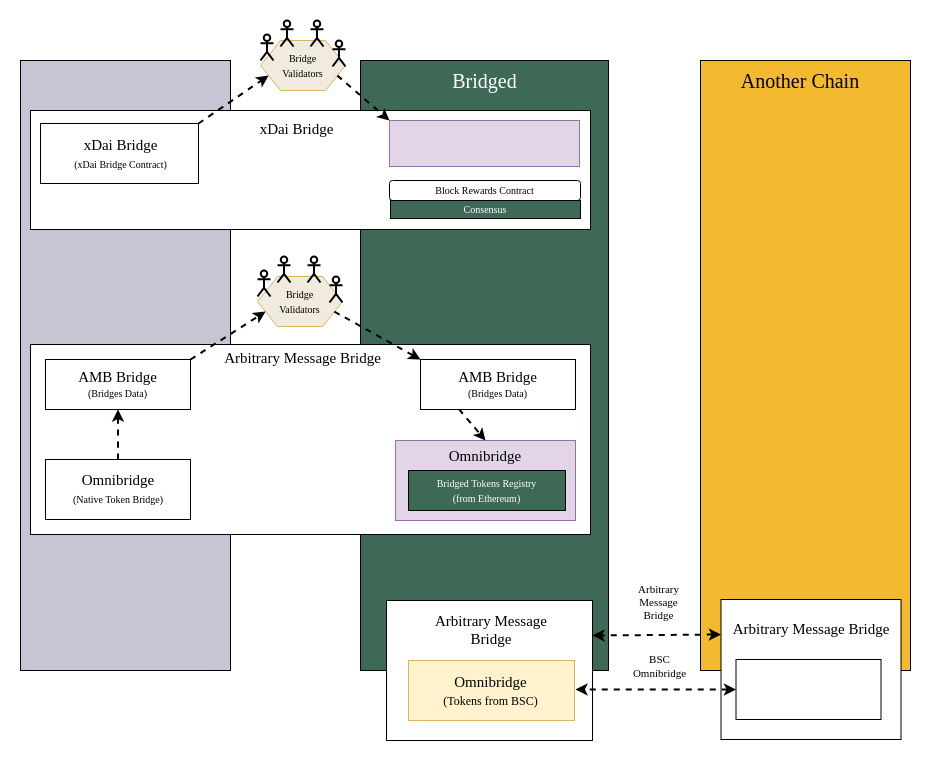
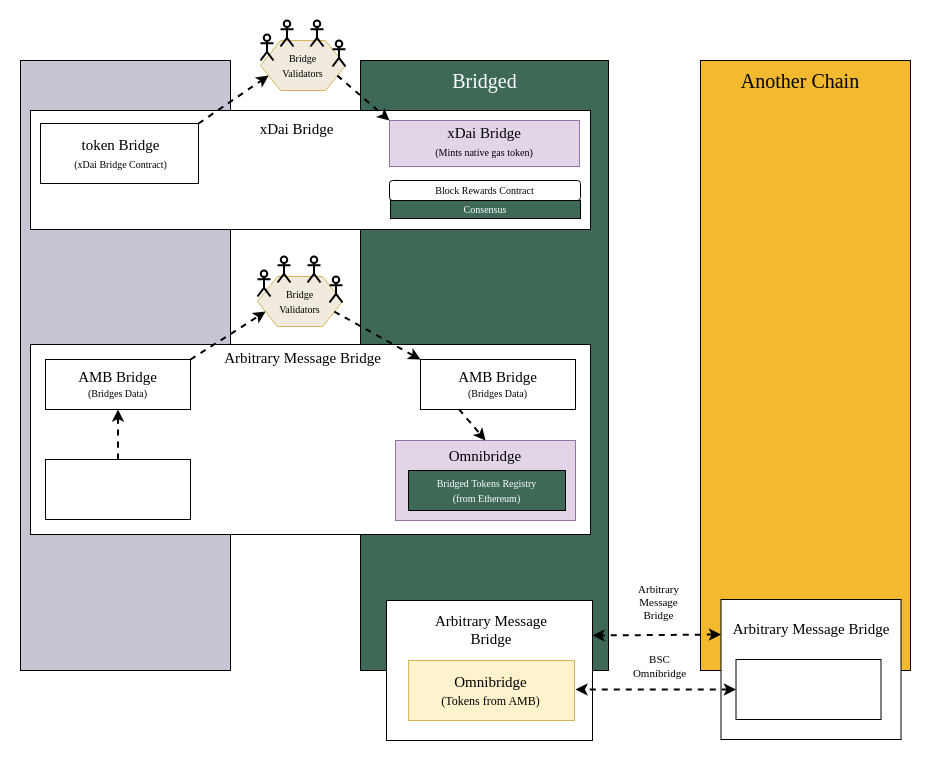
  <mxCell id="0" />
  <mxCell id="1" parent="0" />
  <mxCell id="2" value="" style="rounded=0;whiteSpace=wrap;html=1;fontFamily=Comic Sans MS;labelBackgroundColor=#3E6957;fillColor=#3e6957;" vertex="1" parent="1"><mxGeometry x="360" y="60" width="248" height="610" as="geometry" /></mxCell>
  <mxCell id="3" value="" style="rounded=0;whiteSpace=wrap;html=1;fontFamily=Comic Sans MS;fontColor=none;noLabel=1;labelBackgroundColor=none;fillColor=#c6c5d4;" vertex="1" parent="1"><mxGeometry x="20" y="60" width="210" height="610" as="geometry" /></mxCell>
  <mxCell id="4" value="" style="rounded=0;whiteSpace=wrap;html=1;fontFamily=Comic Sans MS;" vertex="1" parent="1"><mxGeometry x="30" y="344" width="560" height="190" as="geometry" /></mxCell>
  <mxCell id="5" value="" style="rounded=0;whiteSpace=wrap;html=1;fontFamily=Comic Sans MS;" vertex="1" parent="1"><mxGeometry x="30" y="110" width="560" height="119" as="geometry" /></mxCell>
  <mxCell id="6" value="Bridged" style="text;html=1;strokeColor=none;fillColor=none;align=center;verticalAlign=middle;whiteSpace=wrap;rounded=0;fontFamily=Comic Sans MS;fontSize=20;fontColor=#FFFFFF;" vertex="1" parent="1"><mxGeometry x="416.5" y="60" width="135" height="40" as="geometry" /></mxCell>
  <mxCell id="7" value="" style="rounded=0;whiteSpace=wrap;html=1;fontFamily=Comic Sans MS;labelBackgroundColor=#3E6957;fillColor=#F3BA2F;" vertex="1" parent="1"><mxGeometry x="700" y="60" width="210" height="610" as="geometry" /></mxCell>
  <mxCell id="8" value="&lt;font color=&quot;#000000&quot;&gt;Another Chain&lt;/font&gt;" style="text;html=1;strokeColor=none;fillColor=none;align=center;verticalAlign=middle;whiteSpace=wrap;rounded=0;fontFamily=Comic Sans MS;fontSize=20;fontColor=#FFFFFF;" vertex="1" parent="1"><mxGeometry x="710" y="60" width="180" height="40" as="geometry" /></mxCell>
  <mxCell id="9" value="" style="group" vertex="1" connectable="0" parent="1"><mxGeometry x="390" y="459" width="199" height="80" as="geometry" /></mxCell>
  <mxCell id="10" value="" style="group" vertex="1" connectable="0" parent="9"><mxGeometry x="5" y="-19" width="180" height="80" as="geometry" /></mxCell>
  <mxCell id="11" value="" style="rounded=0;whiteSpace=wrap;html=1;fontFamily=Comic Sans MS;fillColor=#e1d5e7;strokeColor=#9673a6;" vertex="1" parent="10"><mxGeometry width="180" height="80" as="geometry" /></mxCell>
  <mxCell id="12" value="Omnibridge" style="text;html=1;strokeColor=none;fillColor=none;align=center;verticalAlign=middle;whiteSpace=wrap;rounded=0;fontFamily=Comic Sans MS;fontSize=15;" vertex="1" parent="10"><mxGeometry x="5.85" width="168.293" height="30" as="geometry" /></mxCell>
  <mxCell id="13" value="" style="group;fillColor=#e1d5e7;strokeColor=#9673a6;verticalAlign=middle;" vertex="1" connectable="0" parent="10"><mxGeometry x="13" y="30" width="157" height="40" as="geometry" /></mxCell>
  <mxCell id="14" value="&lt;font color=&quot;#ffffff&quot; style=&quot;font-size: 10px&quot;&gt;Bridged Tokens Registry&lt;br&gt;(from Ethereum)&lt;br&gt;&lt;/font&gt;" style="rounded=0;whiteSpace=wrap;html=1;fontFamily=Comic Sans MS;fillColor=#3e6957;" vertex="1" parent="13"><mxGeometry width="157" height="40.0" as="geometry" /></mxCell>
  <mxCell id="15" value="" style="group;fillColor=#fff2cc;strokeColor=#d6b656;" vertex="1" connectable="0" parent="1"><mxGeometry x="386" y="600" width="206" height="140" as="geometry" /></mxCell>
  <mxCell id="16" value="" style="rounded=0;whiteSpace=wrap;html=1;fontFamily=Comic Sans MS;" vertex="1" parent="15"><mxGeometry width="206" height="140" as="geometry" /></mxCell>
  <mxCell id="17" value="&lt;span style=&quot;font-size: 15px&quot;&gt;Arbitrary Message &lt;br&gt;Bridge&lt;/span&gt;" style="text;html=1;strokeColor=none;fillColor=none;align=center;verticalAlign=middle;whiteSpace=wrap;rounded=0;fontFamily=Comic Sans MS;" vertex="1" parent="15"><mxGeometry x="20" y="2" width="170" height="54" as="geometry" /></mxCell>
  <mxCell id="18" value="Arbitrary&lt;br&gt;Message&lt;br&gt;Bridge" style="endArrow=classic;startArrow=classic;html=1;fontFamily=Comic Sans MS;exitX=0;exitY=0.25;exitDx=0;exitDy=0;dashed=1;strokeWidth=2;labelBackgroundColor=none;entryX=1;entryY=0.25;entryDx=0;entryDy=0;" edge="1" parent="1" source="20" target="16"><mxGeometry x="-0.031" y="-32" width="50" height="50" relative="1" as="geometry"><mxPoint x="307" y="849" as="sourcePoint" /><mxPoint x="375" y="654" as="targetPoint" /><mxPoint as="offset" /></mxGeometry></mxCell>
  <mxCell id="19" value="" style="group;verticalAlign=top;horizontal=1;" vertex="1" connectable="0" parent="1"><mxGeometry x="720.5" y="599" width="180" height="140" as="geometry" /></mxCell>
  <mxCell id="20" value="" style="rounded=0;whiteSpace=wrap;html=1;fontFamily=Comic Sans MS;" vertex="1" parent="19"><mxGeometry width="180" height="140" as="geometry" /></mxCell>
  <mxCell id="21" value="&lt;span style=&quot;font-size: 15px&quot;&gt;Arbitrary Message Bridge&lt;/span&gt;" style="text;html=1;strokeColor=none;fillColor=none;align=center;verticalAlign=middle;whiteSpace=wrap;rounded=0;fontFamily=Comic Sans MS;" vertex="1" parent="19"><mxGeometry x="10" y="10" width="160" height="37.33" as="geometry" /></mxCell>
  <mxCell id="22" value="" style="group" vertex="1" connectable="0" parent="19"><mxGeometry x="15" y="60" width="145" height="60" as="geometry" /></mxCell>
  <mxCell id="23" value="" style="rounded=0;whiteSpace=wrap;html=1;fontFamily=Comic Sans MS;" vertex="1" parent="22"><mxGeometry width="145" height="60" as="geometry" /></mxCell>
  <mxCell id="24" value="" style="group" vertex="1" connectable="0" parent="1"><mxGeometry x="408" y="679" width="166" height="60" as="geometry" /></mxCell>
  <mxCell id="25" value="" style="rounded=0;whiteSpace=wrap;html=1;fontFamily=Comic Sans MS;fillColor=#fff2cc;strokeColor=#d6b656;" vertex="1" parent="24"><mxGeometry y="-19" width="166.0" height="60" as="geometry" /></mxCell>
- <mxCell id="26" value="Omnibridge&lt;br&gt;&lt;font style=&quot;font-size: 12px&quot;&gt;(Tokens from BSC)&lt;/font&gt;" style="text;html=1;strokeColor=none;fillColor=none;align=center;verticalAlign=middle;whiteSpace=wrap;rounded=0;fontFamily=Comic Sans MS;fontSize=15;" vertex="1" parent="24"><mxGeometry x="5.399" y="-4" width="155.203" height="30" as="geometry" /></mxCell>
+ <mxCell id="26" value="Omnibridge&lt;br&gt;&lt;font style=&quot;font-size: 12px&quot;&gt;(Tokens from AMB)&lt;/font&gt;" style="text;html=1;strokeColor=none;fillColor=none;align=center;verticalAlign=middle;whiteSpace=wrap;rounded=0;fontFamily=Comic Sans MS;fontSize=15;" vertex="1" parent="24"><mxGeometry x="5.399" y="-4" width="155.203" height="30" as="geometry" /></mxCell>
  <mxCell id="27" value="BSC&lt;br&gt;Omnibridge" style="endArrow=classic;startArrow=classic;html=1;fontFamily=Comic Sans MS;exitX=0;exitY=0.5;exitDx=0;exitDy=0;dashed=1;strokeWidth=2;labelBackgroundColor=none;" edge="1" parent="1" source="23"><mxGeometry x="-0.022" y="-23" width="50" height="50" relative="1" as="geometry"><mxPoint x="307" y="679" as="sourcePoint" /><mxPoint x="575" y="689" as="targetPoint" /><mxPoint x="1" as="offset" /></mxGeometry></mxCell>
  <mxCell id="28" value="&lt;font style=&quot;font-size: 10px&quot;&gt;Bridge &lt;br&gt;Validators&lt;/font&gt;" style="shape=hexagon;perimeter=hexagonPerimeter2;whiteSpace=wrap;html=1;fixedSize=1;fillColor=#F0EBDE;strokeColor=#d6b656;fontFamily=Comic Sans MS;rounded=0;size=20;" vertex="1" parent="1"><mxGeometry x="260" y="40" width="85" height="50" as="geometry" /></mxCell>
  <mxCell id="29" value="" style="endArrow=classic;html=1;exitX=1;exitY=0.75;exitDx=0;exitDy=0;entryX=0;entryY=0;entryDx=0;entryDy=0;strokeWidth=2;fontFamily=Comic Sans MS;labelBackgroundColor=none;rounded=0;curved=1;dashed=1;" edge="1" parent="1" source="28" target="57"><mxGeometry x="-0.079" y="46" width="50" height="50" relative="1" as="geometry"><mxPoint x="452.07" y="291" as="sourcePoint" /><mxPoint x="467.04" y="130" as="targetPoint" /><mxPoint x="-1" as="offset" /></mxGeometry></mxCell>
  <mxCell id="30" value="" style="endArrow=classic;dashed=1;html=1;strokeWidth=2;entryX=0;entryY=0.75;entryDx=0;entryDy=0;exitX=1;exitY=0;exitDx=0;exitDy=0;endFill=1;fontFamily=Comic Sans MS;labelBackgroundColor=none;rounded=0;curved=1;" edge="1" parent="1" source="44" target="28"><mxGeometry x="-0.093" y="46" width="50" height="50" relative="1" as="geometry"><mxPoint x="229.999" y="126" as="sourcePoint" /><mxPoint x="257.07" y="291" as="targetPoint" /><mxPoint as="offset" /></mxGeometry></mxCell>
  <mxCell id="31" value="" style="shape=umlActor;verticalLabelPosition=bottom;verticalAlign=top;html=1;outlineConnect=0;fontFamily=Comic Sans MS;fontSize=13;fontColor=#FFFFFF;strokeColor=default;strokeWidth=2;fillColor=none;rounded=0;" vertex="1" parent="1"><mxGeometry x="332" y="40" width="13" height="26" as="geometry" /></mxCell>
  <mxCell id="32" value="" style="group" vertex="1" connectable="0" parent="1"><mxGeometry x="206" y="100" width="180" height="70" as="geometry" /></mxCell>
  <mxCell id="33" value="xDai Bridge" style="text;html=1;strokeColor=none;fillColor=none;align=center;verticalAlign=middle;whiteSpace=wrap;rounded=0;fontFamily=Comic Sans MS;fontSize=15;" vertex="1" parent="32"><mxGeometry x="10.588" y="13" width="158.824" height="30" as="geometry" /></mxCell>
  <mxCell id="34" value="" style="shape=umlActor;verticalLabelPosition=bottom;verticalAlign=top;html=1;outlineConnect=0;fontFamily=Comic Sans MS;fontSize=13;fontColor=#FFFFFF;strokeColor=default;strokeWidth=2;fillColor=none;rounded=0;" vertex="1" parent="1"><mxGeometry x="260" y="34" width="13" height="26" as="geometry" /></mxCell>
  <mxCell id="35" value="" style="shape=umlActor;verticalLabelPosition=bottom;verticalAlign=top;html=1;outlineConnect=0;fontFamily=Comic Sans MS;fontSize=13;fontColor=#FFFFFF;strokeColor=default;strokeWidth=2;fillColor=none;rounded=0;" vertex="1" parent="1"><mxGeometry x="280" y="20" width="13" height="26" as="geometry" /></mxCell>
  <mxCell id="36" value="" style="shape=umlActor;verticalLabelPosition=bottom;verticalAlign=top;html=1;outlineConnect=0;fontFamily=Comic Sans MS;fontSize=13;fontColor=#FFFFFF;strokeColor=default;strokeWidth=2;fillColor=none;rounded=0;" vertex="1" parent="1"><mxGeometry x="310" y="20" width="13" height="26" as="geometry" /></mxCell>
  <mxCell id="37" value="&lt;span style=&quot;font-size: 15px&quot;&gt;Arbitrary Message Bridge&lt;/span&gt;" style="text;html=1;strokeColor=none;fillColor=none;align=center;verticalAlign=middle;whiteSpace=wrap;rounded=0;fontFamily=Comic Sans MS;" vertex="1" parent="1"><mxGeometry x="153" y="344" width="299" height="25" as="geometry" /></mxCell>
  <mxCell id="38" value="" style="group" vertex="1" connectable="0" parent="1"><mxGeometry x="45" y="459" width="145" height="60" as="geometry" /></mxCell>
  <mxCell id="39" value="" style="rounded=0;whiteSpace=wrap;html=1;fontFamily=Comic Sans MS;" vertex="1" parent="38"><mxGeometry width="145" height="60" as="geometry" /></mxCell>
- <mxCell id="40" value="Omnibridge&lt;font style=&quot;font-size: 10px&quot;&gt;&lt;br&gt;&lt;font style=&quot;font-size: 10px&quot;&gt;(Native Token Bridge)&lt;/font&gt;&lt;/font&gt;" style="text;html=1;strokeColor=none;fillColor=none;align=center;verticalAlign=middle;whiteSpace=wrap;rounded=0;fontFamily=Comic Sans MS;fontSize=15;" vertex="1" parent="38"><mxGeometry x="8.529" y="14" width="127.941" height="30" as="geometry" /></mxCell>
  <mxCell id="41" value="&lt;font style=&quot;font-size: 15px&quot;&gt;AMB Bridge&lt;/font&gt;&lt;br&gt;&lt;font style=&quot;font-size: 10px&quot;&gt;(Bridges Data)&lt;/font&gt;" style="rounded=0;whiteSpace=wrap;html=1;fontFamily=Comic Sans MS;" vertex="1" parent="1"><mxGeometry x="45" y="359" width="145" height="50" as="geometry" /></mxCell>
  <mxCell id="42" value="&lt;font style=&quot;font-size: 15px&quot;&gt;AMB Bridge&lt;/font&gt;&lt;br&gt;&lt;font style=&quot;font-size: 10px&quot;&gt;(Bridges Data)&lt;/font&gt;" style="rounded=0;whiteSpace=wrap;html=1;fontFamily=Comic Sans MS;" vertex="1" parent="1"><mxGeometry x="420" y="359" width="155" height="50" as="geometry" /></mxCell>
  <mxCell id="43" value="" style="group" vertex="1" connectable="0" parent="1"><mxGeometry x="40" y="123" width="160.002" height="60" as="geometry" /></mxCell>
  <mxCell id="44" value="" style="rounded=0;whiteSpace=wrap;html=1;fontFamily=Comic Sans MS;" vertex="1" parent="43"><mxGeometry width="158" height="60" as="geometry" /></mxCell>
- <mxCell id="45" value="xDai Bridge &lt;font&gt;&lt;br&gt;&lt;font style=&quot;font-size: 10px&quot;&gt;(xDai Bridge Contract)&lt;/font&gt;&lt;/font&gt;" style="text;html=1;strokeColor=none;fillColor=none;align=center;verticalAlign=middle;whiteSpace=wrap;rounded=0;fontFamily=Comic Sans MS;fontSize=15;" vertex="1" parent="43"><mxGeometry x="1.178" y="15" width="158.824" height="30" as="geometry" /></mxCell>
+ <mxCell id="45" value="token Bridge &lt;font&gt;&lt;br&gt;&lt;font style=&quot;font-size: 10px&quot;&gt;(xDai Bridge Contract)&lt;/font&gt;&lt;/font&gt;" style="text;html=1;strokeColor=none;fillColor=none;align=center;verticalAlign=middle;whiteSpace=wrap;rounded=0;fontFamily=Comic Sans MS;fontSize=15;" vertex="1" parent="43"><mxGeometry x="1.178" y="15" width="158.824" height="30" as="geometry" /></mxCell>
  <mxCell id="46" value="" style="endArrow=classic;dashed=1;html=1;strokeWidth=2;entryX=0.5;entryY=1;entryDx=0;entryDy=0;exitX=0.5;exitY=0;exitDx=0;exitDy=0;endFill=1;fontFamily=Comic Sans MS;labelBackgroundColor=none;rounded=0;curved=1;" edge="1" parent="1" source="39" target="41"><mxGeometry x="-0.093" y="46" width="50" height="50" relative="1" as="geometry"><mxPoint x="159.9" y="442.88" as="sourcePoint" /><mxPoint x="229.995" y="368.999" as="targetPoint" /><mxPoint as="offset" /></mxGeometry></mxCell>
  <mxCell id="47" value="" style="group" vertex="1" connectable="0" parent="1"><mxGeometry x="195" y="256" width="191" height="129" as="geometry" /></mxCell>
  <mxCell id="48" value="&lt;font style=&quot;font-size: 10px&quot;&gt;Bridge &lt;br&gt;Validators&lt;/font&gt;" style="shape=hexagon;perimeter=hexagonPerimeter2;whiteSpace=wrap;html=1;fixedSize=1;fillColor=#F0EBDE;strokeColor=#d6b656;fontFamily=Comic Sans MS;rounded=0;size=20;" vertex="1" parent="47"><mxGeometry x="62" y="20" width="85" height="50" as="geometry" /></mxCell>
  <mxCell id="49" value="" style="shape=umlActor;verticalLabelPosition=bottom;verticalAlign=top;html=1;outlineConnect=0;fontFamily=Comic Sans MS;fontSize=13;fontColor=#FFFFFF;strokeColor=default;strokeWidth=2;fillColor=none;rounded=0;" vertex="1" parent="47"><mxGeometry x="134" y="20" width="13" height="26" as="geometry" /></mxCell>
  <mxCell id="50" value="" style="shape=umlActor;verticalLabelPosition=bottom;verticalAlign=top;html=1;outlineConnect=0;fontFamily=Comic Sans MS;fontSize=13;fontColor=#FFFFFF;strokeColor=default;strokeWidth=2;fillColor=none;rounded=0;" vertex="1" parent="47"><mxGeometry x="62" y="14" width="13" height="26" as="geometry" /></mxCell>
  <mxCell id="51" value="" style="shape=umlActor;verticalLabelPosition=bottom;verticalAlign=top;html=1;outlineConnect=0;fontFamily=Comic Sans MS;fontSize=13;fontColor=#FFFFFF;strokeColor=default;strokeWidth=2;fillColor=none;rounded=0;" vertex="1" parent="47"><mxGeometry x="82" width="13" height="26" as="geometry" /></mxCell>
  <mxCell id="52" value="" style="shape=umlActor;verticalLabelPosition=bottom;verticalAlign=top;html=1;outlineConnect=0;fontFamily=Comic Sans MS;fontSize=13;fontColor=#FFFFFF;strokeColor=default;strokeWidth=2;fillColor=none;rounded=0;" vertex="1" parent="47"><mxGeometry x="112" width="13" height="26" as="geometry" /></mxCell>
  <mxCell id="53" value="" style="endArrow=classic;dashed=1;html=1;strokeWidth=2;entryX=0;entryY=0.75;entryDx=0;entryDy=0;exitX=1;exitY=0;exitDx=0;exitDy=0;endFill=1;fontFamily=Comic Sans MS;labelBackgroundColor=none;rounded=0;curved=1;" edge="1" parent="1" source="41" target="48"><mxGeometry x="-0.093" y="46" width="50" height="50" relative="1" as="geometry"><mxPoint x="195" y="415" as="sourcePoint" /><mxPoint x="265.095" y="341.119" as="targetPoint" /><mxPoint as="offset" /></mxGeometry></mxCell>
  <mxCell id="54" value="" style="endArrow=classic;html=1;exitX=1;exitY=0.75;exitDx=0;exitDy=0;entryX=0;entryY=0;entryDx=0;entryDy=0;strokeWidth=2;fontFamily=Comic Sans MS;labelBackgroundColor=none;rounded=0;curved=1;dashed=1;" edge="1" parent="1" source="48" target="42"><mxGeometry x="-0.079" y="46" width="50" height="50" relative="1" as="geometry"><mxPoint x="333.905" y="341.119" as="sourcePoint" /><mxPoint x="386" y="393" as="targetPoint" /><mxPoint x="-1" as="offset" /></mxGeometry></mxCell>
  <mxCell id="55" value="" style="endArrow=classic;dashed=1;html=1;strokeWidth=2;entryX=0.5;entryY=0;entryDx=0;entryDy=0;exitX=0.25;exitY=1;exitDx=0;exitDy=0;endFill=1;fontFamily=Comic Sans MS;labelBackgroundColor=none;rounded=0;curved=1;" edge="1" parent="1" source="42" target="12"><mxGeometry x="-0.093" y="46" width="50" height="50" relative="1" as="geometry"><mxPoint x="127.5" y="469" as="sourcePoint" /><mxPoint x="127.5" y="419" as="targetPoint" /><mxPoint as="offset" /></mxGeometry></mxCell>
  <mxCell id="56" value="" style="group;fillColor=#e1d5e7;strokeColor=#9673a6;container=0;" vertex="1" connectable="0" parent="1"><mxGeometry x="389" y="120" width="190" height="46" as="geometry" /></mxCell>
  <mxCell id="57" value="" style="rounded=0;whiteSpace=wrap;html=1;fontFamily=Comic Sans MS;fillColor=none;strokeColor=none;" vertex="1" parent="1"><mxGeometry x="389" y="120" width="186" height="47" as="geometry" /></mxCell>
+ <mxCell id="58" value="xDai Bridge&lt;br&gt;&lt;font style=&quot;font-size: 10px&quot;&gt;(Mints native gas token)&lt;/font&gt;" style="text;html=1;strokeColor=none;fillColor=none;align=center;verticalAlign=middle;whiteSpace=wrap;rounded=0;fontFamily=Comic Sans MS;fontSize=15;" vertex="1" parent="1"><mxGeometry x="401.098" y="119.997" width="166.341" height="41.5" as="geometry" /></mxCell>
  <mxCell id="59" value="&lt;font style=&quot;font-size: 10px&quot;&gt;Block Rewards Contract&lt;/font&gt;" style="whiteSpace=wrap;html=1;fontFamily=Comic Sans MS;verticalAlign=middle;rounded=1;" vertex="1" parent="1"><mxGeometry x="389" y="180" width="191" height="20" as="geometry" /></mxCell>
  <mxCell id="60" value="" style="group;fillColor=#e1d5e7;strokeColor=#9673a6;verticalAlign=middle;" vertex="1" connectable="0" parent="1"><mxGeometry x="390" y="200" width="190" height="18" as="geometry" /></mxCell>
  <mxCell id="61" value="&lt;font color=&quot;#ffffff&quot; style=&quot;font-size: 10px&quot;&gt;Consensus&lt;/font&gt;" style="rounded=0;whiteSpace=wrap;html=1;fontFamily=Comic Sans MS;fillColor=#3e6957;" vertex="1" parent="60"><mxGeometry width="190" height="18.0" as="geometry" /></mxCell>
